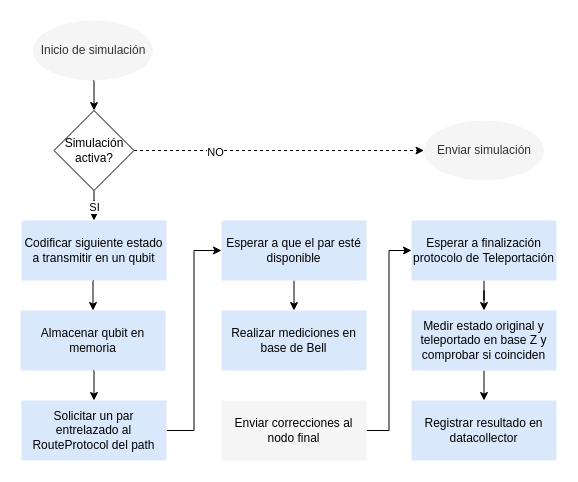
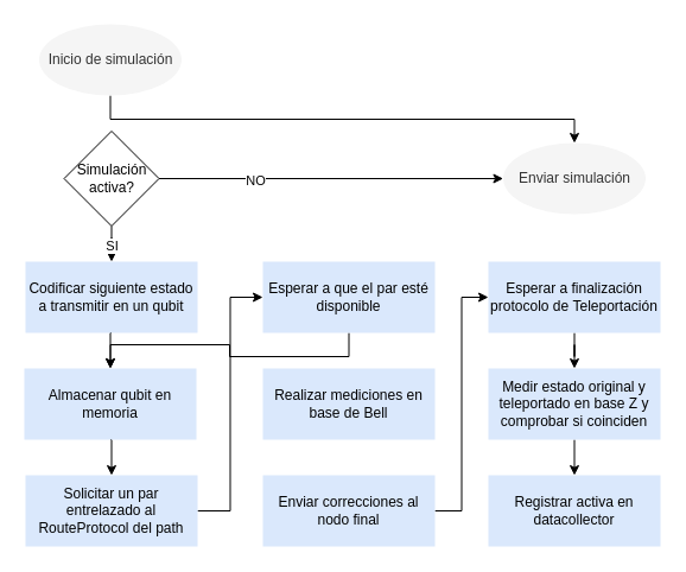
  <mxCell id="0" />
  <mxCell id="1" parent="0" />
- <mxCell id="2" style="edgeStyle=orthogonalEdgeStyle;rounded=0;orthogonalLoop=1;jettySize=auto;html=1;exitX=0.5;exitY=1;exitDx=0;exitDy=0;entryX=0.5;entryY=0;entryDx=0;entryDy=0;" parent="1" source="3" target="10" edge="1"><mxGeometry relative="1" as="geometry" /></mxCell>
+ <mxCell id="2" style="edgeStyle=orthogonalEdgeStyle;rounded=0;orthogonalLoop=1;jettySize=auto;html=1;exitX=0.5;exitY=1;exitDx=0;exitDy=0;" parent="1" source="3" target="11" edge="1"><mxGeometry relative="1" as="geometry" /></mxCell>
  <mxCell id="3" value="Inicio de simulación" style="ellipse;whiteSpace=wrap;html=1;fillColor=#f5f5f5;fontColor=#333333;strokeColor=none;" parent="1" vertex="1"><mxGeometry x="32.5" y="20" width="120" height="60" as="geometry" /></mxCell>
  <mxCell id="4" style="edgeStyle=orthogonalEdgeStyle;rounded=0;orthogonalLoop=1;jettySize=auto;html=1;exitX=0.5;exitY=1;exitDx=0;exitDy=0;entryX=0.5;entryY=0;entryDx=0;entryDy=0;" parent="1" source="5" target="13" edge="1"><mxGeometry relative="1" as="geometry"><mxPoint x="299.75" y="310" as="targetPoint" /></mxGeometry></mxCell>
  <mxCell id="5" value="Codificar siguiente estado a transmitir en un qubit" style="rounded=0;whiteSpace=wrap;html=1;fillColor=#dae8fc;strokeColor=none;" parent="1" vertex="1"><mxGeometry x="21" y="220" width="145" height="60" as="geometry" /></mxCell>
- <mxCell id="6" style="edgeStyle=orthogonalEdgeStyle;rounded=0;orthogonalLoop=1;jettySize=auto;html=1;exitX=1;exitY=0.5;exitDx=0;exitDy=0;dashed=1;" parent="1" source="10" target="11" edge="1"><mxGeometry relative="1" as="geometry" /></mxCell>
+ <mxCell id="6" style="edgeStyle=orthogonalEdgeStyle;rounded=0;orthogonalLoop=1;jettySize=auto;html=1;exitX=1;exitY=0.5;exitDx=0;exitDy=0;" parent="1" source="10" target="11" edge="1"><mxGeometry relative="1" as="geometry" /></mxCell>
  <mxCell id="7" value="NO" style="edgeLabel;html=1;align=center;verticalAlign=middle;resizable=0;points=[];" parent="6" vertex="1" connectable="0"><mxGeometry x="-0.443" y="-1" relative="1" as="geometry"><mxPoint as="offset" /></mxGeometry></mxCell>
  <mxCell id="8" style="edgeStyle=orthogonalEdgeStyle;rounded=0;orthogonalLoop=1;jettySize=auto;html=1;exitX=0.5;exitY=1;exitDx=0;exitDy=0;" parent="1" source="10" target="5" edge="1"><mxGeometry relative="1" as="geometry" /></mxCell>
  <mxCell id="9" value="SI" style="edgeLabel;html=1;align=center;verticalAlign=middle;resizable=0;points=[];" parent="8" vertex="1" connectable="0"><mxGeometry x="-0.35" relative="1" as="geometry"><mxPoint as="offset" /></mxGeometry></mxCell>
  <mxCell id="10" value="Simulación activa?" style="rhombus;whiteSpace=wrap;html=1;" parent="1" vertex="1"><mxGeometry x="53.5" y="110" width="80" height="80" as="geometry" /></mxCell>
  <mxCell id="11" value="Enviar simulación" style="ellipse;whiteSpace=wrap;html=1;fillColor=#f5f5f5;fontColor=#333333;strokeColor=none;" parent="1" vertex="1"><mxGeometry x="423.5" y="120" width="120" height="60" as="geometry" /></mxCell>
  <mxCell id="12" style="edgeStyle=orthogonalEdgeStyle;rounded=0;orthogonalLoop=1;jettySize=auto;html=1;exitX=0.5;exitY=1;exitDx=0;exitDy=0;entryX=0.5;entryY=0;entryDx=0;entryDy=0;" parent="1" source="13" target="15" edge="1"><mxGeometry relative="1" as="geometry" /></mxCell>
  <mxCell id="13" value="Almacenar qubit en memoria" style="rounded=0;whiteSpace=wrap;html=1;fillColor=#dae8fc;strokeColor=none;" parent="1" vertex="1"><mxGeometry x="20" y="310" width="145" height="60" as="geometry" /></mxCell>
  <mxCell id="14" style="edgeStyle=orthogonalEdgeStyle;rounded=0;orthogonalLoop=1;jettySize=auto;html=1;exitX=1;exitY=0.5;exitDx=0;exitDy=0;entryX=0;entryY=0.5;entryDx=0;entryDy=0;" parent="1" source="15" target="17" edge="1"><mxGeometry relative="1" as="geometry" /></mxCell>
  <mxCell id="15" value="Solicitar un par entrelazado al RouteProtocol del path" style="rounded=0;whiteSpace=wrap;html=1;fillColor=#dae8fc;strokeColor=none;" parent="1" vertex="1"><mxGeometry x="21" y="400" width="145" height="60" as="geometry" /></mxCell>
- <mxCell id="16" style="edgeStyle=orthogonalEdgeStyle;rounded=0;orthogonalLoop=1;jettySize=auto;html=1;exitX=0.5;exitY=1;exitDx=0;exitDy=0;entryX=0.5;entryY=0;entryDx=0;entryDy=0;" parent="1" source="17" target="18" edge="1"><mxGeometry relative="1" as="geometry" /></mxCell>
+ <mxCell id="16" style="edgeStyle=orthogonalEdgeStyle;rounded=0;orthogonalLoop=1;jettySize=auto;html=1;exitX=0.5;exitY=1;exitDx=0;exitDy=0;" parent="1" source="17" target="13" edge="1"><mxGeometry relative="1" as="geometry" /></mxCell>
  <mxCell id="17" value="Esperar a que el par esté disponible" style="rounded=0;whiteSpace=wrap;html=1;fillColor=#dae8fc;strokeColor=none;" parent="1" vertex="1"><mxGeometry x="221" y="220" width="145" height="60" as="geometry" /></mxCell>
  <mxCell id="18" value="Realizar mediciones en base de Bell" style="rounded=0;whiteSpace=wrap;html=1;fillColor=#dae8fc;strokeColor=none;" parent="1" vertex="1"><mxGeometry x="221" y="310" width="145" height="60" as="geometry" /></mxCell>
  <mxCell id="19" style="edgeStyle=orthogonalEdgeStyle;rounded=0;orthogonalLoop=1;jettySize=auto;html=1;exitX=1;exitY=0.5;exitDx=0;exitDy=0;entryX=0;entryY=0.5;entryDx=0;entryDy=0;" parent="1" source="20" target="22" edge="1"><mxGeometry relative="1" as="geometry" /></mxCell>
- <mxCell id="20" value="Enviar correcciones al nodo final" style="rounded=0;whiteSpace=wrap;html=1;fillColor=#f5f5f5;strokeColor=none;" parent="1" vertex="1"><mxGeometry x="221" y="400" width="145" height="60" as="geometry" /></mxCell>
+ <mxCell id="20" value="Enviar correcciones al nodo final" style="rounded=0;whiteSpace=wrap;html=1;fillColor=#dae8fc;strokeColor=none;" parent="1" vertex="1"><mxGeometry x="221" y="400" width="145" height="60" as="geometry" /></mxCell>
  <mxCell id="21" style="edgeStyle=orthogonalEdgeStyle;rounded=0;orthogonalLoop=1;jettySize=auto;html=1;exitX=0.5;exitY=1;exitDx=0;exitDy=0;" parent="1" source="22" target="24" edge="1"><mxGeometry relative="1" as="geometry" /></mxCell>
  <mxCell id="22" value="Esperar a finalización protocolo de&amp;nbsp;&lt;span style=&quot;color: rgba(0, 0, 0, 0); font-family: monospace; font-size: 0px; text-align: start; text-wrap: nowrap;&quot;&gt;%3CmxGraphModel%3E%3Croot%3E%3CmxCell%20id%3D%220%22%2F%3E%3CmxCell%20id%3D%221%22%20parent%3D%220%22%2F%3E%3CmxCell%20id%3D%222%22%20value%3D%22Enviar%20correcciones%20al%20nodo%20final%22%20style%3D%22rounded%3D0%3BwhiteSpace%3Dwrap%3Bhtml%3D1%3BfillColor%3D%23dae8fc%3BstrokeColor%3Dnone%3B%22%20vertex%3D%221%22%20parent%3D%221%22%3E%3CmxGeometry%20x%3D%22250%22%20y%3D%22370%22%20width%3D%22145%22%20height%3D%2260%22%20as%3D%22geometry%22%2F%3E%3C%2FmxCell%3E%3C%2Froot%3E%3C%2FmxGraphModel%3E&lt;/span&gt;&lt;span style=&quot;color: rgba(0, 0, 0, 0); font-family: monospace; font-size: 0px; text-align: start; text-wrap: nowrap;&quot;&gt;%3CmxGraphModel%3E%3Croot%3E%3CmxCell%20id%3D%220%22%2F%3E%3CmxCell%20id%3D%221%22%20parent%3D%220%22%2F%3E%3CmxCell%20id%3D%222%22%20value%3D%22Enviar%20correcciones%20al%20nodo%20final%22%20style%3D%22rounded%3D0%3BwhiteSpace%3Dwrap%3Bhtml%3D1%3BfillColor%3D%23dae8fc%3BstrokeColor%3Dnone%3B%22%20vertex%3D%221%22%20parent%3D%221%22%3E%3CmxGeometry%20x%3D%22250%22%20y%3D%22370%22%20width%3D%22145%22%20height%3D%2260%22%20as%3D%22geometry%22%2F%3E%3C%2FmxCell%3E%3C%2Froot%3E%3C%2FmxGraphModel%3E&lt;/span&gt;Teleportación" style="rounded=0;whiteSpace=wrap;html=1;fillColor=#dae8fc;strokeColor=none;" parent="1" vertex="1"><mxGeometry x="411" y="220" width="145" height="60" as="geometry" /></mxCell>
  <mxCell id="23" style="edgeStyle=orthogonalEdgeStyle;rounded=0;orthogonalLoop=1;jettySize=auto;html=1;exitX=0.5;exitY=1;exitDx=0;exitDy=0;entryX=0.5;entryY=0;entryDx=0;entryDy=0;" parent="1" source="24" target="25" edge="1"><mxGeometry relative="1" as="geometry" /></mxCell>
  <mxCell id="24" value="Medir estado original y teleportado en base Z y comprobar si coinciden" style="rounded=0;whiteSpace=wrap;html=1;fillColor=#dae8fc;strokeColor=none;" parent="1" vertex="1"><mxGeometry x="411" y="310" width="145" height="60" as="geometry" /></mxCell>
- <mxCell id="25" value="Registrar resultado en datacollector" style="rounded=0;whiteSpace=wrap;html=1;fillColor=#dae8fc;strokeColor=none;" parent="1" vertex="1"><mxGeometry x="411" y="400" width="145" height="60" as="geometry" /></mxCell>
+ <mxCell id="25" value="Registrar activa en datacollector" style="rounded=0;whiteSpace=wrap;html=1;fillColor=#dae8fc;strokeColor=none;" parent="1" vertex="1"><mxGeometry x="411" y="400" width="145" height="60" as="geometry" /></mxCell>
